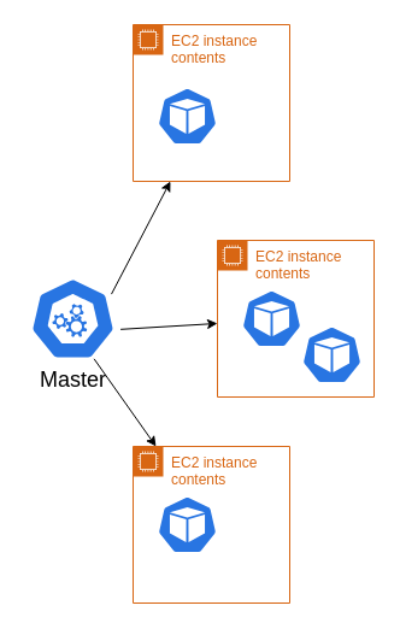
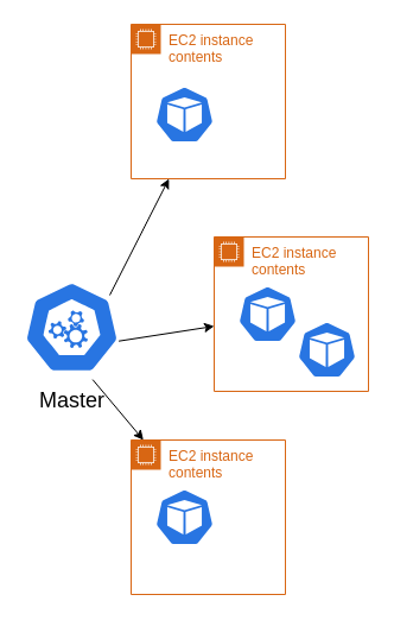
  <mxCell id="0" />
  <mxCell id="1" parent="0" />
  <mxCell id="2" value="EC2 instance contents" style="points=[[0,0],[0.25,0],[0.5,0],[0.75,0],[1,0],[1,0.25],[1,0.5],[1,0.75],[1,1],[0.75,1],[0.5,1],[0.25,1],[0,1],[0,0.75],[0,0.5],[0,0.25]];outlineConnect=0;gradientColor=none;html=1;whiteSpace=wrap;fontSize=12;fontStyle=0;shape=mxgraph.aws4.group;grIcon=mxgraph.aws4.group_ec2_instance_contents;strokeColor=#D86613;fillColor=none;verticalAlign=top;align=left;spacingLeft=30;fontColor=#D86613;dashed=0;" vertex="1" parent="1"><mxGeometry x="110" y="20" width="130" height="130" as="geometry" /></mxCell>
  <mxCell id="3" value="EC2 instance contents" style="points=[[0,0],[0.25,0],[0.5,0],[0.75,0],[1,0],[1,0.25],[1,0.5],[1,0.75],[1,1],[0.75,1],[0.5,1],[0.25,1],[0,1],[0,0.75],[0,0.5],[0,0.25]];outlineConnect=0;gradientColor=none;html=1;whiteSpace=wrap;fontSize=12;fontStyle=0;shape=mxgraph.aws4.group;grIcon=mxgraph.aws4.group_ec2_instance_contents;strokeColor=#D86613;fillColor=none;verticalAlign=top;align=left;spacingLeft=30;fontColor=#D86613;dashed=0;" vertex="1" parent="1"><mxGeometry x="180" y="199" width="130" height="130" as="geometry" /></mxCell>
  <mxCell id="4" value="EC2 instance contents" style="points=[[0,0],[0.25,0],[0.5,0],[0.75,0],[1,0],[1,0.25],[1,0.5],[1,0.75],[1,1],[0.75,1],[0.5,1],[0.25,1],[0,1],[0,0.75],[0,0.5],[0,0.25]];outlineConnect=0;gradientColor=none;html=1;whiteSpace=wrap;fontSize=12;fontStyle=0;shape=mxgraph.aws4.group;grIcon=mxgraph.aws4.group_ec2_instance_contents;strokeColor=#D86613;fillColor=none;verticalAlign=top;align=left;spacingLeft=30;fontColor=#D86613;dashed=0;" vertex="1" parent="1"><mxGeometry x="110" y="370" width="130" height="130" as="geometry" /></mxCell>
- <mxCell id="5" value="Master" style="html=1;dashed=0;whitespace=wrap;fillColor=#2875E2;strokeColor=#ffffff;points=[[0.005,0.63,0],[0.1,0.2,0],[0.9,0.2,0],[0.5,0,0],[0.995,0.63,0],[0.72,0.99,0],[0.5,1,0],[0.28,0.99,0]];shape=mxgraph.kubernetes.icon;prIcon=master;labelPosition=center;verticalLabelPosition=bottom;align=center;verticalAlign=top;fontSize=18;" vertex="1" parent="1"><mxGeometry x="20" y="230" width="80" height="68" as="geometry" /></mxCell>
+ <mxCell id="5" value="Master" style="html=1;dashed=0;whitespace=wrap;fillColor=#2875E2;strokeColor=#ffffff;points=[[0.005,0.63,0],[0.1,0.2,0],[0.9,0.2,0],[0.5,0,0],[0.995,0.63,0],[0.72,0.99,0],[0.5,1,0],[0.28,0.99,0]];shape=mxgraph.kubernetes.icon;prIcon=master;labelPosition=center;verticalLabelPosition=bottom;align=center;verticalAlign=top;fontSize=18;" vertex="1" parent="1"><mxGeometry x="20" y="230" width="80" height="90" as="geometry" /></mxCell>
  <mxCell id="6" value="" style="html=1;dashed=0;whitespace=wrap;fillColor=#2875E2;strokeColor=#ffffff;points=[[0.005,0.63,0],[0.1,0.2,0],[0.9,0.2,0],[0.5,0,0],[0.995,0.63,0],[0.72,0.99,0],[0.5,1,0],[0.28,0.99,0]];shape=mxgraph.kubernetes.icon;prIcon=pod" vertex="1" parent="1"><mxGeometry x="200" y="240" width="50" height="48" as="geometry" /></mxCell>
  <mxCell id="7" value="" style="html=1;dashed=0;whitespace=wrap;fillColor=#2875E2;strokeColor=#ffffff;points=[[0.005,0.63,0],[0.1,0.2,0],[0.9,0.2,0],[0.5,0,0],[0.995,0.63,0],[0.72,0.99,0],[0.5,1,0],[0.28,0.99,0]];shape=mxgraph.kubernetes.icon;prIcon=pod" vertex="1" parent="1"><mxGeometry x="130" y="72" width="50" height="48" as="geometry" /></mxCell>
  <mxCell id="8" value="" style="html=1;dashed=0;whitespace=wrap;fillColor=#2875E2;strokeColor=#ffffff;points=[[0.005,0.63,0],[0.1,0.2,0],[0.9,0.2,0],[0.5,0,0],[0.995,0.63,0],[0.72,0.99,0],[0.5,1,0],[0.28,0.99,0]];shape=mxgraph.kubernetes.icon;prIcon=pod" vertex="1" parent="1"><mxGeometry x="250" y="270" width="50" height="48" as="geometry" /></mxCell>
  <mxCell id="9" value="" style="html=1;dashed=0;whitespace=wrap;fillColor=#2875E2;strokeColor=#ffffff;points=[[0.005,0.63,0],[0.1,0.2,0],[0.9,0.2,0],[0.5,0,0],[0.995,0.63,0],[0.72,0.99,0],[0.5,1,0],[0.28,0.99,0]];shape=mxgraph.kubernetes.icon;prIcon=pod" vertex="1" parent="1"><mxGeometry x="130" y="411" width="50" height="48" as="geometry" /></mxCell>
  <mxCell id="10" value="" style="endArrow=classic;html=1;exitX=0.9;exitY=0.2;exitDx=0;exitDy=0;exitPerimeter=0;" edge="1" parent="1" source="5" target="2"><mxGeometry width="50" height="50" relative="1" as="geometry"><mxPoint x="390" y="420" as="sourcePoint" /><mxPoint x="440" y="370" as="targetPoint" /></mxGeometry></mxCell>
  <mxCell id="11" value="" style="endArrow=classic;html=1;exitX=0.995;exitY=0.63;exitDx=0;exitDy=0;exitPerimeter=0;" edge="1" parent="1" source="5" target="3"><mxGeometry width="50" height="50" relative="1" as="geometry"><mxPoint x="70" y="290" as="sourcePoint" /><mxPoint x="170" y="190" as="targetPoint" /></mxGeometry></mxCell>
  <mxCell id="12" value="" style="endArrow=classic;html=1;exitX=0.72;exitY=0.99;exitDx=0;exitDy=0;exitPerimeter=0;" edge="1" parent="1" source="5" target="4"><mxGeometry width="50" height="50" relative="1" as="geometry"><mxPoint x="390" y="420" as="sourcePoint" /><mxPoint x="440" y="370" as="targetPoint" /></mxGeometry></mxCell>
